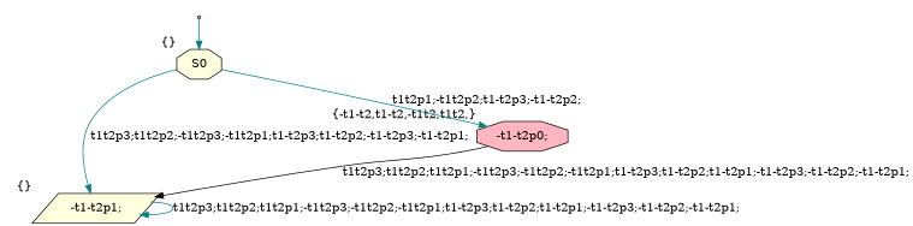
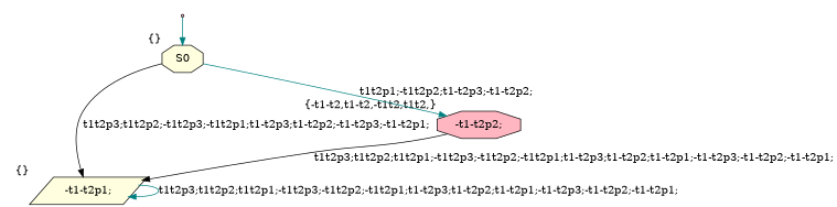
  digraph {
    node [fillcolor=lightpink shape=octagon style=filled xlabel="{}"]
    edge [color=teal]
    Initial [shape=point xlabel=""]
    S0 [fillcolor=lightyellow]
    n3 [fillcolor=lightyellow label="-t1-t2p1;" shape=parallelogram]
-   n4 [label="-t1-t2p0;" xlabel="{-t1-t2,t1-t2,-t1t2,t1t2,}"]
+   n4 [label="-t1-t2p2;" xlabel="{-t1-t2,t1-t2,-t1t2,t1t2,}"]
    Initial -> S0
-   S0 -> n3 [label="t1t2p3;t1t2p2;-t1t2p3;-t1t2p1;t1-t2p3;t1-t2p2;-t1-t2p3;-t1-t2p1;"]
+   S0 -> n3 [color=black label="t1t2p3;t1t2p2;-t1t2p3;-t1t2p1;t1-t2p3;t1-t2p2;-t1-t2p3;-t1-t2p1;"]
    S0 -> n4 [label="t1t2p1;-t1t2p2;t1-t2p3;-t1-t2p2;"]
    n3 -> n3 [label="t1t2p3;t1t2p2;t1t2p1;-t1t2p3;-t1t2p2;-t1t2p1;t1-t2p3;t1-t2p2;t1-t2p1;-t1-t2p3;-t1-t2p2;-t1-t2p1;"]
    n4 -> n3 [color=black label="t1t2p3;t1t2p2;t1t2p1;-t1t2p3;-t1t2p2;-t1t2p1;t1-t2p3;t1-t2p2;t1-t2p1;-t1-t2p3;-t1-t2p2;-t1-t2p1;"]
  }
